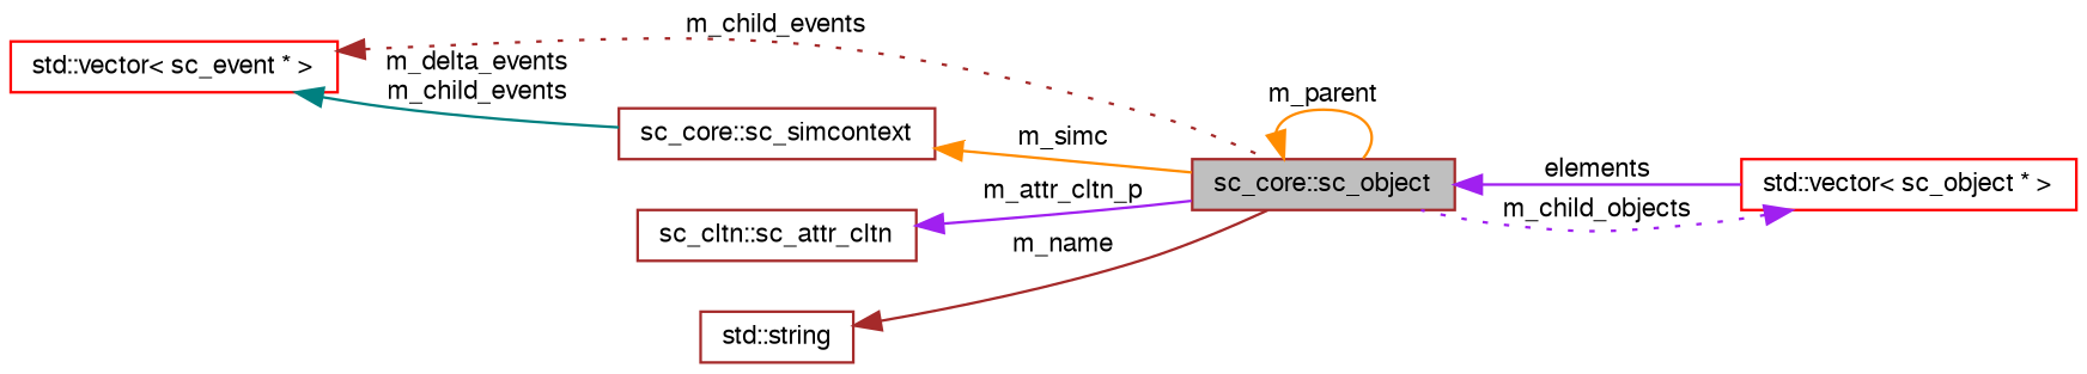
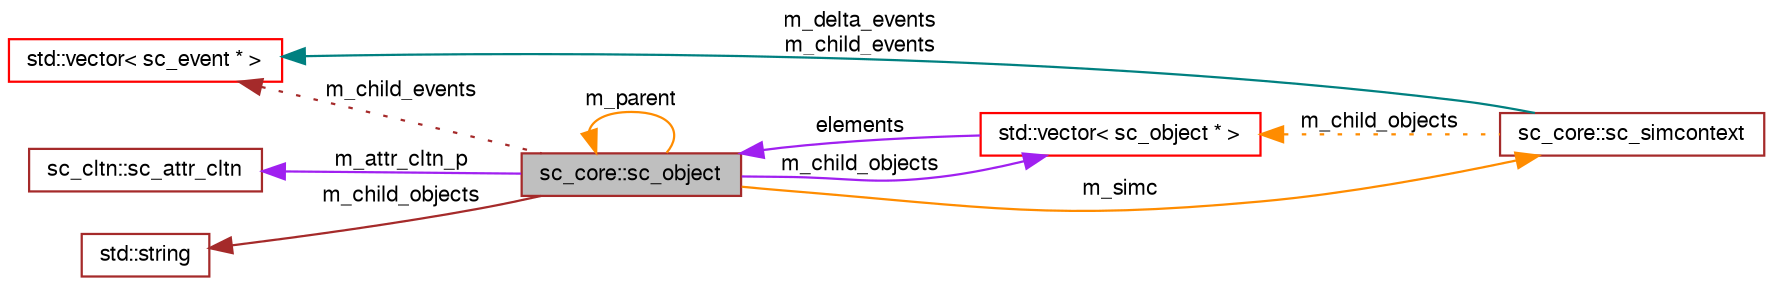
  digraph {
    rankdir=LR
    node [color=brown fillcolor=white fontname=FreeSans fontsize=10 shape=record style=filled]
    edge [color=darkorange dir=back fontname=FreeSans fontsize=10 labelfontname=FreeSans labelfontsize=10 style=solid]
    n1 [fillcolor=grey75 fontcolor=black height=0.2 label="sc_core::sc_object" width=0.4]
    n2 [color=red height=0.2 label="std::vector\< sc_object * \>" width=0.4]
    n3 [height=0.2 label="sc_core::sc_simcontext" width=0.4]
    n4 [height=0.2 label="sc_cltn::sc_attr_cltn" width=0.4]
    n5 [color=red height=0.2 label="std::vector\< sc_event * \>" width=0.4]
    n6 [height=0.2 label="std::string" width=0.4]
    n1 -> n1 [label=m_parent]
    n1 -> n2 [color=purple label=elements]
-   n2 -> n1 [color=purple label=m_child_objects style=dotted]
+   n2 -> n1 [color=purple label=m_child_objects]
+   n2 -> n3 [label=m_child_objects style=dotted]
    n3 -> n1 [label=m_simc]
    n4 -> n1 [color=purple label=m_attr_cltn_p]
    n5 -> n1 [color=brown label=m_child_events style=dotted]
    n5 -> n3 [color=teal label="m_delta_events\nm_child_events"]
-   n6 -> n1 [color=brown label=m_name]
+   n6 -> n1 [color=brown label=m_child_objects]
  }
